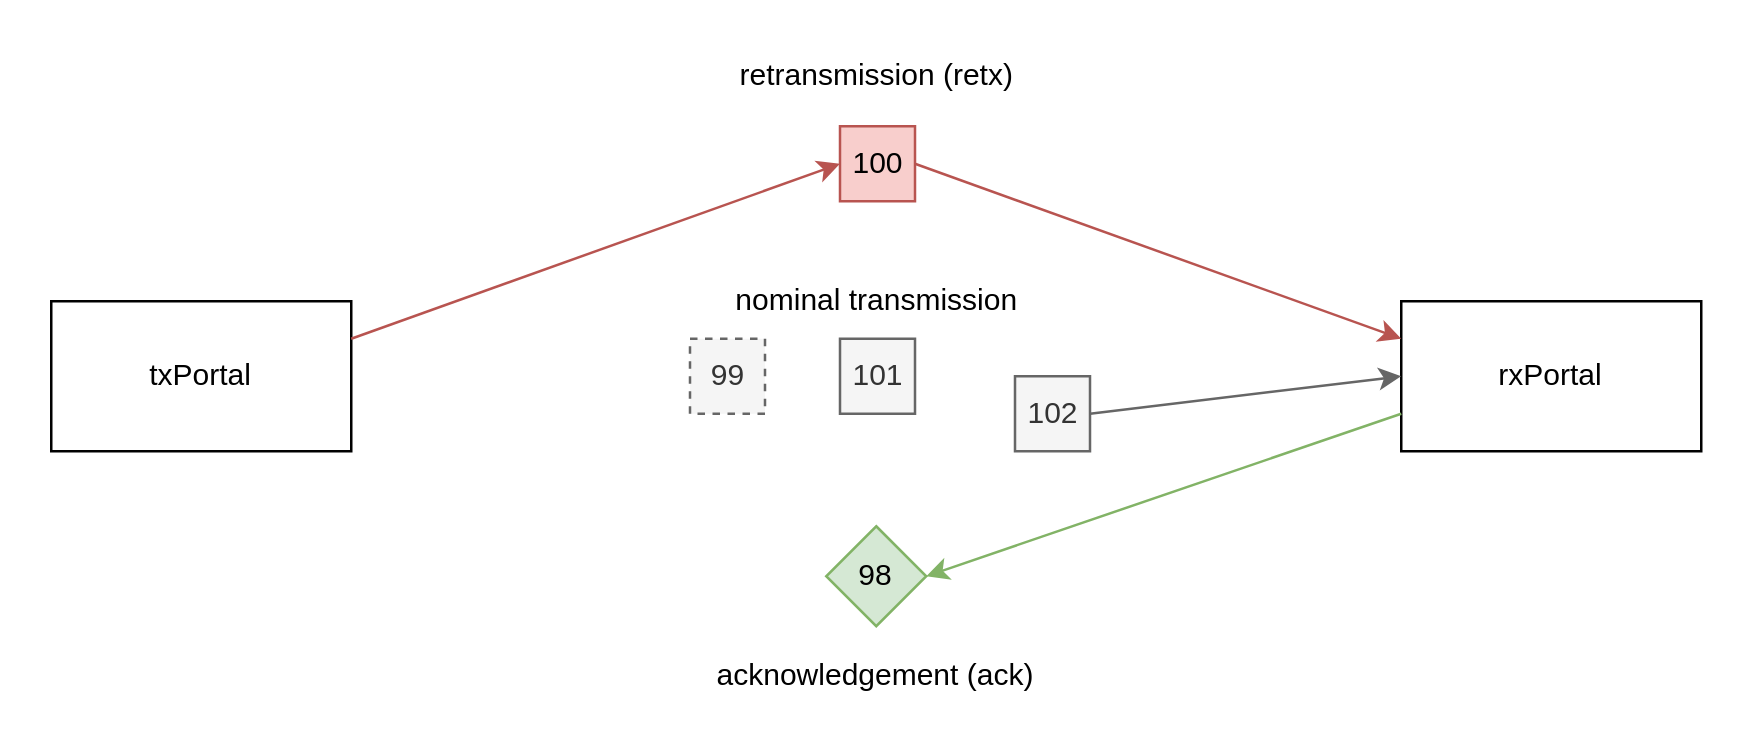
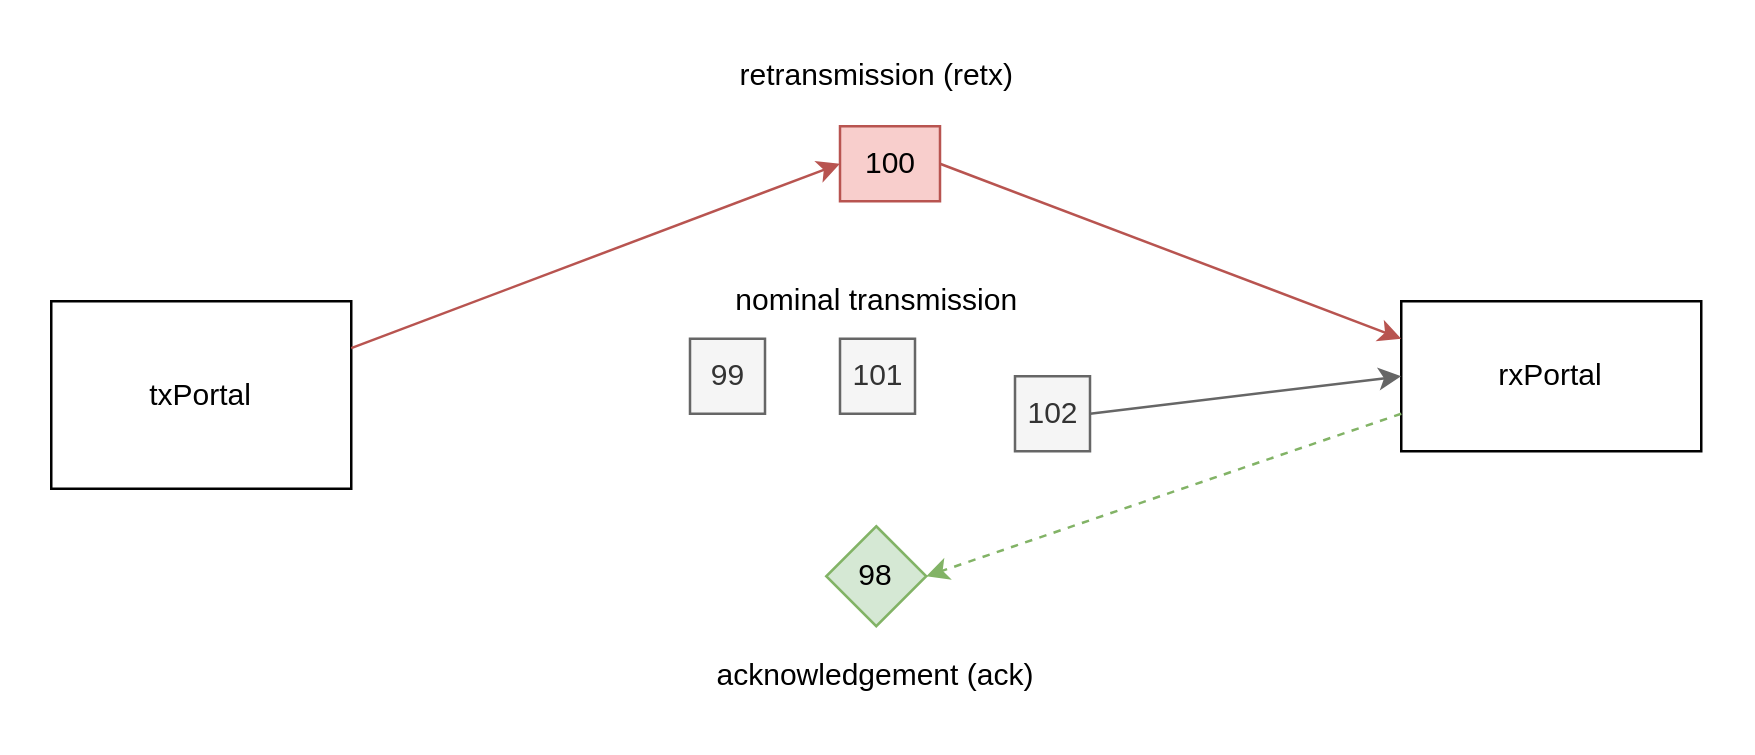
  <mxCell id="0" />
  <mxCell id="1" parent="0" />
- <mxCell id="2" value="txPortal" style="rounded=0;whiteSpace=wrap;html=1;" parent="1" vertex="1"><mxGeometry x="20" y="120" width="120" height="60" as="geometry" /></mxCell>
+ <mxCell id="2" value="txPortal" style="rounded=0;whiteSpace=wrap;html=1;" parent="1" vertex="1"><mxGeometry x="20" y="120" width="120" height="75" as="geometry" /></mxCell>
  <mxCell id="3" value="rxPortal" style="rounded=0;whiteSpace=wrap;html=1;" parent="1" vertex="1"><mxGeometry x="560" y="120" width="120" height="60" as="geometry" /></mxCell>
- <mxCell id="4" value="99" style="rounded=0;whiteSpace=wrap;html=1;fillColor=#f5f5f5;strokeColor=#666666;fontColor=#333333;dashed=1;" parent="1" vertex="1"><mxGeometry x="275.5" y="135" width="30" height="30" as="geometry" /></mxCell>
+ <mxCell id="4" value="99" style="rounded=0;whiteSpace=wrap;html=1;fillColor=#f5f5f5;strokeColor=#666666;fontColor=#333333;" parent="1" vertex="1"><mxGeometry x="275.5" y="135" width="30" height="30" as="geometry" /></mxCell>
  <mxCell id="5" value="101" style="rounded=0;whiteSpace=wrap;html=1;fillColor=#f5f5f5;strokeColor=#666666;fontColor=#333333;" parent="1" vertex="1"><mxGeometry x="335.5" y="135" width="30" height="30" as="geometry" /></mxCell>
  <mxCell id="6" value="102" style="rounded=0;whiteSpace=wrap;html=1;fillColor=#f5f5f5;strokeColor=#666666;fontColor=#333333;" parent="1" vertex="1"><mxGeometry x="405.5" y="150" width="30" height="30" as="geometry" /></mxCell>
  <mxCell id="7" value="" style="endArrow=classic;html=1;fontSize=18;exitX=1;exitY=0.5;exitDx=0;exitDy=0;entryX=0;entryY=0.5;entryDx=0;entryDy=0;fillColor=#f5f5f5;strokeColor=#666666;" edge="1" parent="1" source="6" target="3"><mxGeometry width="50" height="50" relative="1" as="geometry"><mxPoint x="440" y="280" as="sourcePoint" /><mxPoint x="490" y="230" as="targetPoint" /></mxGeometry></mxCell>
  <mxCell id="8" value="nominal transmission" style="text;html=1;strokeColor=none;fillColor=none;align=center;verticalAlign=middle;whiteSpace=wrap;rounded=0;fontSize=12;" vertex="1" parent="1"><mxGeometry x="287.5" y="110" width="125" height="20" as="geometry" /></mxCell>
- <mxCell id="9" value="100" style="rounded=0;whiteSpace=wrap;html=1;fillColor=#f8cecc;strokeColor=#b85450;" vertex="1" parent="1"><mxGeometry x="335.5" y="50" width="30" height="30" as="geometry" /></mxCell>
+ <mxCell id="9" value="100" style="rounded=0;whiteSpace=wrap;html=1;fillColor=#f8cecc;strokeColor=#b85450;" vertex="1" parent="1"><mxGeometry x="335.5" y="50" width="40" height="30" as="geometry" /></mxCell>
  <mxCell id="10" value="" style="endArrow=classic;html=1;fontSize=12;exitX=1;exitY=0.25;exitDx=0;exitDy=0;entryX=0;entryY=0.5;entryDx=0;entryDy=0;fillColor=#f8cecc;strokeColor=#b85450;" edge="1" parent="1" source="2" target="9"><mxGeometry width="50" height="50" relative="1" as="geometry"><mxPoint x="170" y="150" as="sourcePoint" /><mxPoint x="220" y="100" as="targetPoint" /></mxGeometry></mxCell>
  <mxCell id="11" value="" style="endArrow=classic;html=1;fontSize=12;exitX=1;exitY=0.5;exitDx=0;exitDy=0;entryX=0;entryY=0.25;entryDx=0;entryDy=0;fillColor=#f8cecc;strokeColor=#b85450;" edge="1" parent="1" source="9" target="3"><mxGeometry width="50" height="50" relative="1" as="geometry"><mxPoint x="540" y="350" as="sourcePoint" /><mxPoint x="590" y="300" as="targetPoint" /></mxGeometry></mxCell>
  <mxCell id="12" value="retransmission (retx)" style="text;html=1;strokeColor=none;fillColor=none;align=center;verticalAlign=middle;whiteSpace=wrap;rounded=0;fontSize=12;" vertex="1" parent="1"><mxGeometry x="288" y="20" width="125" height="20" as="geometry" /></mxCell>
  <mxCell id="13" value="98" style="rhombus;whiteSpace=wrap;html=1;fontSize=12;fillColor=#d5e8d4;strokeColor=#82b366;" vertex="1" parent="1"><mxGeometry x="330" y="210" width="40" height="40" as="geometry" /></mxCell>
- <mxCell id="14" value="" style="endArrow=classic;html=1;fontSize=12;exitX=0;exitY=0.75;exitDx=0;exitDy=0;entryX=1;entryY=0.5;entryDx=0;entryDy=0;fillColor=#d5e8d4;strokeColor=#82b366;" edge="1" parent="1" source="3" target="13"><mxGeometry width="50" height="50" relative="1" as="geometry"><mxPoint x="520" y="390" as="sourcePoint" /><mxPoint x="570" y="340" as="targetPoint" /></mxGeometry></mxCell>
+ <mxCell id="14" value="" style="endArrow=classic;html=1;fontSize=12;exitX=0;exitY=0.75;exitDx=0;exitDy=0;entryX=1;entryY=0.5;entryDx=0;entryDy=0;fillColor=#d5e8d4;strokeColor=#82b366;dashed=1;" edge="1" parent="1" source="3" target="13"><mxGeometry width="50" height="50" relative="1" as="geometry"><mxPoint x="520" y="390" as="sourcePoint" /><mxPoint x="570" y="340" as="targetPoint" /></mxGeometry></mxCell>
  <mxCell id="15" value="acknowledgement (ack)" style="text;html=1;strokeColor=none;fillColor=none;align=center;verticalAlign=middle;whiteSpace=wrap;rounded=0;fontSize=12;" vertex="1" parent="1"><mxGeometry x="284" y="260" width="132" height="20" as="geometry" /></mxCell>
  <mxCell id="16" style="edgeStyle=orthogonalEdgeStyle;rounded=0;orthogonalLoop=1;jettySize=auto;html=1;exitX=0.5;exitY=1;exitDx=0;exitDy=0;fontSize=12;fontColor=#F19C99;" edge="1" parent="1" source="15" target="15"><mxGeometry relative="1" as="geometry" /></mxCell>
